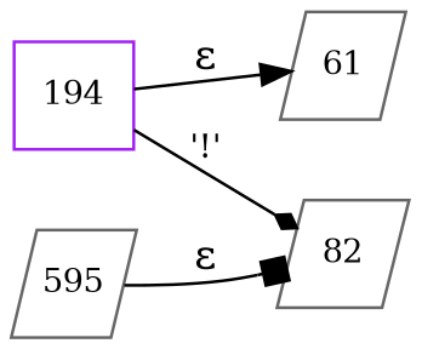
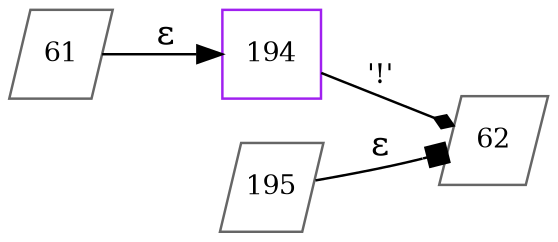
  digraph {
    fontname="DejaVu Serif"
    rankdir=LR
    node [color=gray40 fixedsize=true fontname="DejaVu Serif" fontsize=11 shape=parallelogram peripheries=1]
    edge [fontname="DejaVu Serif"]
-   n1 [label=82 width=.6 peripheries=""]
+   n1 [label=62 width=.6 peripheries=""]
    n2 [color=purple label=194 shape=box width=.55]
-   n3 [label=595 width=.55]
+   n3 [label=195 width=.55]
    n4 [label=61 width=.55]
    n2 -> n1 [arrowhead=diamond arrowsize=.7 fontsize=11 label="'!'"]
    n3 -> n1 [arrowhead=box label="&epsilon;"]
-   n2 -> n4 [arrowhead=normal label="&epsilon;"]
+   n4 -> n2 [arrowhead=normal label="&epsilon;"]
  }
